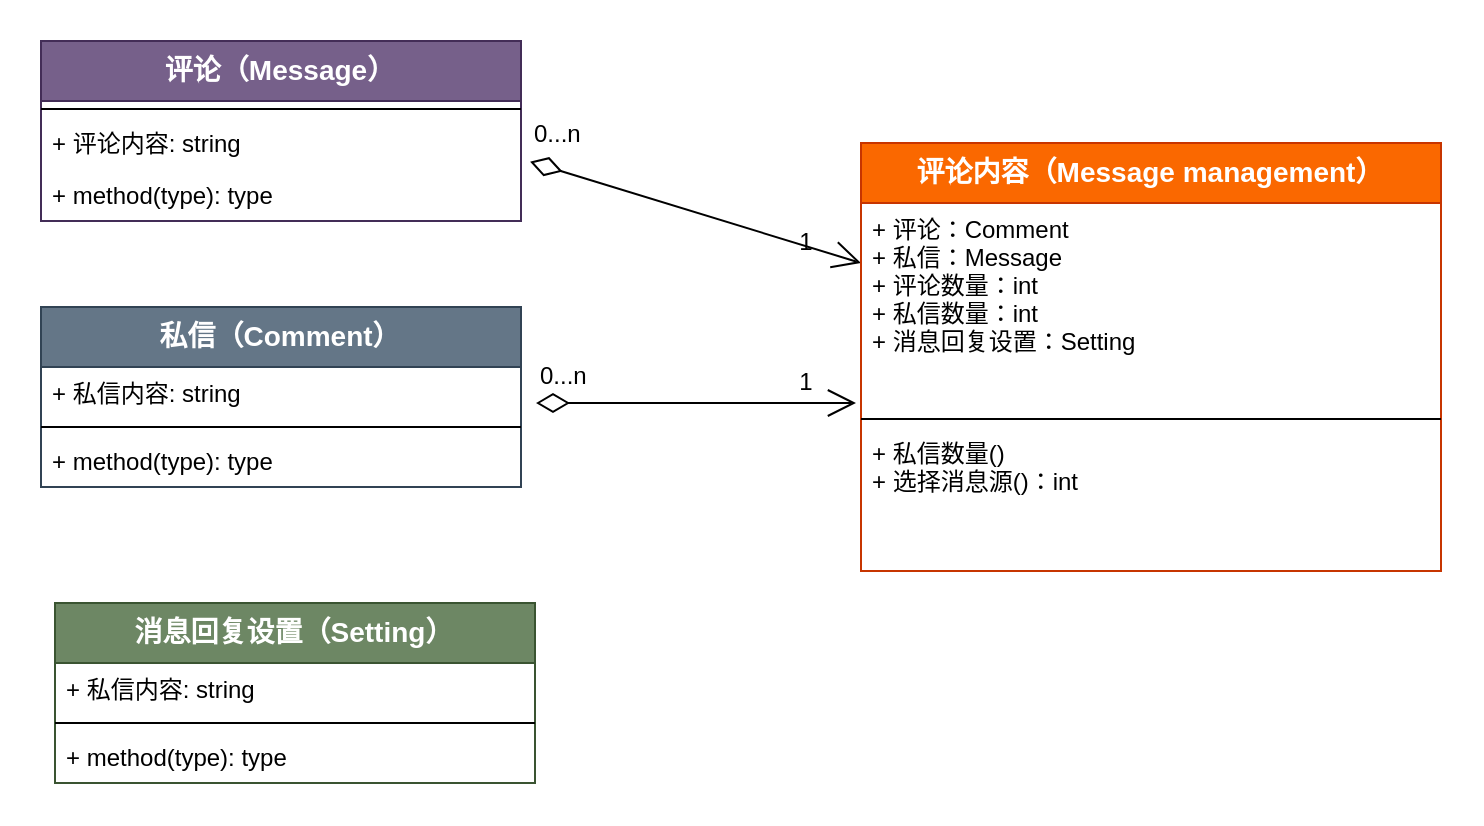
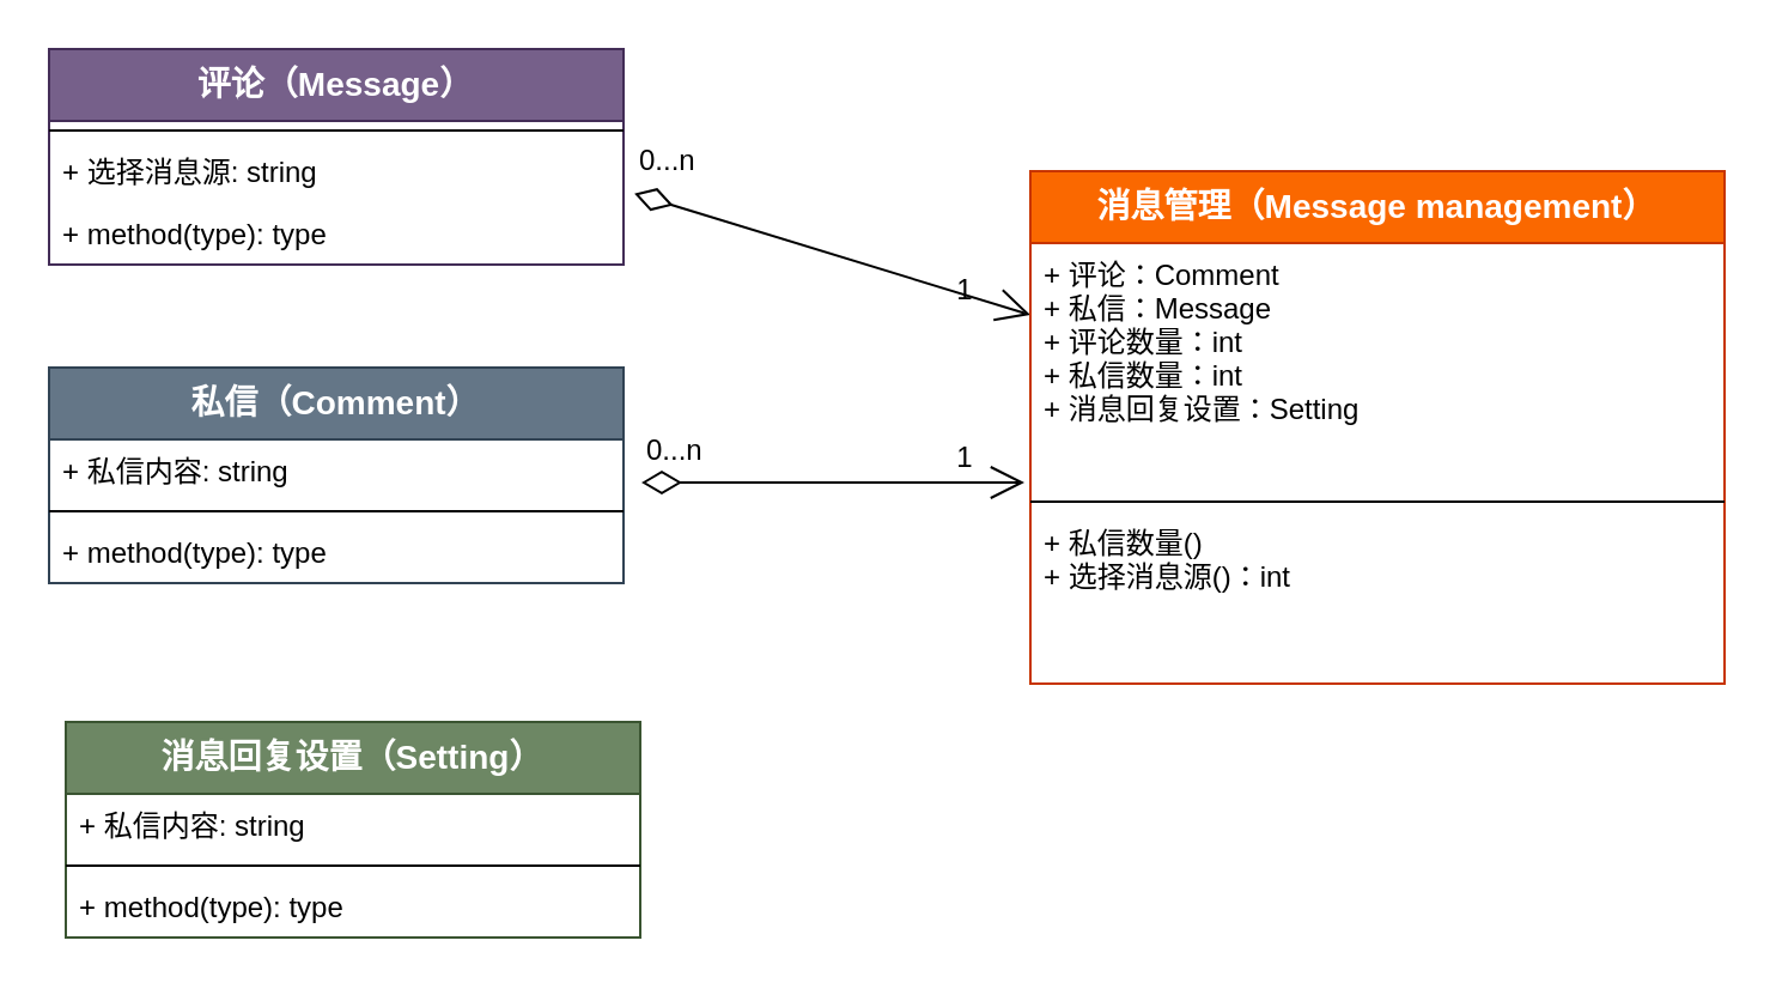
  <mxCell id="0" />
  <mxCell id="1" parent="0" />
  <mxCell id="2" value="&lt;font style=&quot;font-size: 12px&quot;&gt;0...n&lt;/font&gt;" style="endArrow=open;html=1;endSize=12;startArrow=diamondThin;startSize=14;startFill=0;align=left;verticalAlign=bottom;fontSize=14;exitX=1.019;exitY=-0.141;exitDx=0;exitDy=0;exitPerimeter=0;" parent="1" source="7" edge="1"><mxGeometry x="-1" y="3" relative="1" as="geometry"><mxPoint x="270" y="131" as="sourcePoint" /><mxPoint x="430" y="131" as="targetPoint" /></mxGeometry></mxCell>
  <mxCell id="3" value="&lt;font style=&quot;font-size: 12px&quot;&gt;0...n&lt;/font&gt;" style="endArrow=open;html=1;endSize=12;startArrow=diamondThin;startSize=14;startFill=0;edgeStyle=orthogonalEdgeStyle;align=left;verticalAlign=bottom;fontSize=14;" parent="1" edge="1"><mxGeometry x="-1" y="3" relative="1" as="geometry"><mxPoint x="267.5" y="201" as="sourcePoint" /><mxPoint x="427.5" y="201" as="targetPoint" /></mxGeometry></mxCell>
  <mxCell id="4" value="评论（Message）" style="swimlane;fontStyle=1;align=center;verticalAlign=top;childLayout=stackLayout;horizontal=1;startSize=30;horizontalStack=0;resizeParent=1;resizeParentMax=0;resizeLast=0;collapsible=1;marginBottom=0;fontSize=14;fillColor=#76608a;strokeColor=#432D57;fontColor=#ffffff;" parent="1" vertex="1"><mxGeometry x="20" y="20" width="240" height="90" as="geometry" /></mxCell>
  <mxCell id="5" value="" style="line;strokeWidth=1;fillColor=none;align=left;verticalAlign=middle;spacingTop=-1;spacingLeft=3;spacingRight=3;rotatable=0;labelPosition=right;points=[];portConstraint=eastwest;" parent="4" vertex="1"><mxGeometry y="30" width="240" height="8" as="geometry" /></mxCell>
- <mxCell id="6" value="+ 评论内容: string" style="text;strokeColor=none;fillColor=none;align=left;verticalAlign=top;spacingLeft=4;spacingRight=4;overflow=hidden;rotatable=0;points=[[0,0.5],[1,0.5]];portConstraint=eastwest;" parent="4" vertex="1"><mxGeometry y="38" width="240" height="26" as="geometry" /></mxCell>
+ <mxCell id="6" value="+ 选择消息源: string" style="text;strokeColor=none;fillColor=none;align=left;verticalAlign=top;spacingLeft=4;spacingRight=4;overflow=hidden;rotatable=0;points=[[0,0.5],[1,0.5]];portConstraint=eastwest;" parent="4" vertex="1"><mxGeometry y="38" width="240" height="26" as="geometry" /></mxCell>
  <mxCell id="7" value="+ method(type): type" style="text;strokeColor=none;fillColor=none;align=left;verticalAlign=top;spacingLeft=4;spacingRight=4;overflow=hidden;rotatable=0;points=[[0,0.5],[1,0.5]];portConstraint=eastwest;" parent="4" vertex="1"><mxGeometry y="64" width="240" height="26" as="geometry" /></mxCell>
  <mxCell id="8" value="私信（Comment）" style="swimlane;fontStyle=1;align=center;verticalAlign=top;childLayout=stackLayout;horizontal=1;startSize=30;horizontalStack=0;resizeParent=1;resizeParentMax=0;resizeLast=0;collapsible=1;marginBottom=0;fontSize=14;fillColor=#647687;strokeColor=#314354;fontColor=#ffffff;" parent="1" vertex="1"><mxGeometry x="20" y="153" width="240" height="90" as="geometry" /></mxCell>
  <mxCell id="9" value="+ 私信内容: string" style="text;strokeColor=none;fillColor=none;align=left;verticalAlign=top;spacingLeft=4;spacingRight=4;overflow=hidden;rotatable=0;points=[[0,0.5],[1,0.5]];portConstraint=eastwest;" parent="8" vertex="1"><mxGeometry y="30" width="240" height="26" as="geometry" /></mxCell>
  <mxCell id="10" value="" style="line;strokeWidth=1;fillColor=none;align=left;verticalAlign=middle;spacingTop=-1;spacingLeft=3;spacingRight=3;rotatable=0;labelPosition=right;points=[];portConstraint=eastwest;" parent="8" vertex="1"><mxGeometry y="56" width="240" height="8" as="geometry" /></mxCell>
  <mxCell id="11" value="+ method(type): type" style="text;strokeColor=none;fillColor=none;align=left;verticalAlign=top;spacingLeft=4;spacingRight=4;overflow=hidden;rotatable=0;points=[[0,0.5],[1,0.5]];portConstraint=eastwest;" parent="8" vertex="1"><mxGeometry y="64" width="240" height="26" as="geometry" /></mxCell>
- <mxCell id="12" value="评论内容（Message management）" style="swimlane;fontStyle=1;align=center;verticalAlign=top;childLayout=stackLayout;horizontal=1;startSize=30;horizontalStack=0;resizeParent=1;resizeParentMax=0;resizeLast=0;collapsible=1;marginBottom=0;fontSize=14;fillColor=#fa6800;strokeColor=#C73500;fontColor=#ffffff;" parent="1" vertex="1"><mxGeometry x="430" y="71" width="290" height="214" as="geometry" /></mxCell>
+ <mxCell id="12" value="消息管理（Message management）" style="swimlane;fontStyle=1;align=center;verticalAlign=top;childLayout=stackLayout;horizontal=1;startSize=30;horizontalStack=0;resizeParent=1;resizeParentMax=0;resizeLast=0;collapsible=1;marginBottom=0;fontSize=14;fillColor=#fa6800;strokeColor=#C73500;fontColor=#ffffff;" parent="1" vertex="1"><mxGeometry x="430" y="71" width="290" height="214" as="geometry" /></mxCell>
  <mxCell id="13" value="+ 评论：Comment&#10;+ 私信：Message&#10;+ 评论数量：int&#10;+ 私信数量：int&#10;+ 消息回复设置：Setting" style="text;strokeColor=none;fillColor=none;align=left;verticalAlign=top;spacingLeft=4;spacingRight=4;overflow=hidden;rotatable=0;points=[[0,0.5],[1,0.5]];portConstraint=eastwest;" parent="12" vertex="1"><mxGeometry y="30" width="290" height="104" as="geometry" /></mxCell>
  <mxCell id="14" value="" style="line;strokeWidth=1;fillColor=none;align=left;verticalAlign=middle;spacingTop=-1;spacingLeft=3;spacingRight=3;rotatable=0;labelPosition=right;points=[];portConstraint=eastwest;" parent="12" vertex="1"><mxGeometry y="134" width="290" height="8" as="geometry" /></mxCell>
  <mxCell id="15" value="+ 私信数量()&#10;+ 选择消息源()：int" style="text;strokeColor=none;fillColor=none;align=left;verticalAlign=top;spacingLeft=4;spacingRight=4;overflow=hidden;rotatable=0;points=[[0,0.5],[1,0.5]];portConstraint=eastwest;" parent="12" vertex="1"><mxGeometry y="142" width="290" height="72" as="geometry" /></mxCell>
  <mxCell id="16" value="&lt;font style=&quot;font-size: 12px&quot;&gt;1&lt;/font&gt;" style="text;html=1;strokeColor=none;fillColor=none;align=center;verticalAlign=middle;whiteSpace=wrap;rounded=0;fontSize=14;" parent="1" vertex="1"><mxGeometry x="383" y="110" width="40" height="20" as="geometry" /></mxCell>
  <mxCell id="17" value="&lt;font style=&quot;font-size: 12px&quot;&gt;1&lt;/font&gt;" style="text;html=1;strokeColor=none;fillColor=none;align=center;verticalAlign=middle;whiteSpace=wrap;rounded=0;fontSize=14;" parent="1" vertex="1"><mxGeometry x="383" y="180" width="40" height="20" as="geometry" /></mxCell>
  <mxCell id="18" value="消息回复设置（Setting）" style="swimlane;fontStyle=1;align=center;verticalAlign=top;childLayout=stackLayout;horizontal=1;startSize=30;horizontalStack=0;resizeParent=1;resizeParentMax=0;resizeLast=0;collapsible=1;marginBottom=0;fontSize=14;fillColor=#6d8764;strokeColor=#3A5431;fontColor=#ffffff;" parent="1" vertex="1"><mxGeometry x="27" y="301" width="240" height="90" as="geometry" /></mxCell>
  <mxCell id="19" value="+ 私信内容: string" style="text;strokeColor=none;fillColor=none;align=left;verticalAlign=top;spacingLeft=4;spacingRight=4;overflow=hidden;rotatable=0;points=[[0,0.5],[1,0.5]];portConstraint=eastwest;" parent="18" vertex="1"><mxGeometry y="30" width="240" height="26" as="geometry" /></mxCell>
  <mxCell id="20" value="" style="line;strokeWidth=1;fillColor=none;align=left;verticalAlign=middle;spacingTop=-1;spacingLeft=3;spacingRight=3;rotatable=0;labelPosition=right;points=[];portConstraint=eastwest;" parent="18" vertex="1"><mxGeometry y="56" width="240" height="8" as="geometry" /></mxCell>
  <mxCell id="21" value="+ method(type): type" style="text;strokeColor=none;fillColor=none;align=left;verticalAlign=top;spacingLeft=4;spacingRight=4;overflow=hidden;rotatable=0;points=[[0,0.5],[1,0.5]];portConstraint=eastwest;" parent="18" vertex="1"><mxGeometry y="64" width="240" height="26" as="geometry" /></mxCell>
